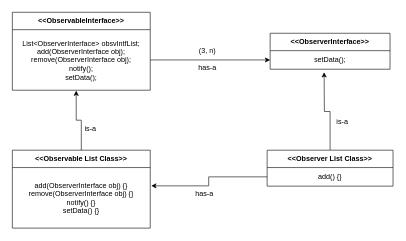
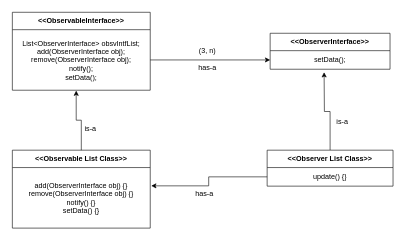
  <mxCell id="0" />
  <mxCell id="1" parent="0" />
  <mxCell id="2" value="&amp;lt;&amp;lt;ObservableInterface&amp;gt;&amp;gt;" style="swimlane;fontStyle=1;align=center;verticalAlign=middle;childLayout=stackLayout;horizontal=1;startSize=29;horizontalStack=0;resizeParent=1;resizeParentMax=0;resizeLast=0;collapsible=0;marginBottom=0;html=1;whiteSpace=wrap;" vertex="1" parent="1"><mxGeometry x="20" y="20" width="230" height="130" as="geometry" /></mxCell>
  <mxCell id="3" value="List&amp;lt;ObserverInterface&amp;gt; obsvIntfList;&lt;div&gt;add(ObserverInterface obj);&lt;/div&gt;&lt;div&gt;remove(&lt;span style=&quot;background-color: initial;&quot;&gt;ObserverInterface obj);&lt;/span&gt;&lt;/div&gt;&lt;div&gt;&lt;span style=&quot;background-color: initial;&quot;&gt;notify();&lt;/span&gt;&lt;/div&gt;&lt;div&gt;&lt;span style=&quot;background-color: initial;&quot;&gt;setData();&lt;/span&gt;&lt;/div&gt;" style="text;html=1;strokeColor=none;fillColor=none;align=center;verticalAlign=middle;spacingLeft=4;spacingRight=4;overflow=hidden;rotatable=0;points=[[0,0.5],[1,0.5]];portConstraint=eastwest;whiteSpace=wrap;" vertex="1" parent="2"><mxGeometry y="29" width="230" height="101" as="geometry" /></mxCell>
  <mxCell id="4" value="&amp;lt;&amp;lt;ObserverInterface&amp;gt;&amp;gt;" style="swimlane;fontStyle=1;align=center;verticalAlign=middle;childLayout=stackLayout;horizontal=1;startSize=29;horizontalStack=0;resizeParent=1;resizeParentMax=0;resizeLast=0;collapsible=0;marginBottom=0;html=1;whiteSpace=wrap;" vertex="1" parent="1"><mxGeometry x="450" y="55" width="200" height="60" as="geometry" /></mxCell>
  <mxCell id="5" value="setData();" style="text;html=1;strokeColor=none;fillColor=none;align=center;verticalAlign=middle;spacingLeft=4;spacingRight=4;overflow=hidden;rotatable=0;points=[[0,0.5],[1,0.5]];portConstraint=eastwest;whiteSpace=wrap;" vertex="1" parent="4"><mxGeometry y="29" width="200" height="31" as="geometry" /></mxCell>
  <mxCell id="6" style="edgeStyle=orthogonalEdgeStyle;rounded=0;orthogonalLoop=1;jettySize=auto;html=1;exitX=1;exitY=0.5;exitDx=0;exitDy=0;entryX=0;entryY=0.5;entryDx=0;entryDy=0;" edge="1" parent="1" source="3" target="5"><mxGeometry relative="1" as="geometry" /></mxCell>
  <mxCell id="7" value="(3, n)" style="text;html=1;align=center;verticalAlign=middle;resizable=0;points=[];autosize=1;strokeColor=none;fillColor=none;" vertex="1" parent="1"><mxGeometry x="320" y="70" width="50" height="30" as="geometry" /></mxCell>
  <mxCell id="8" value="has-a" style="text;html=1;align=center;verticalAlign=middle;resizable=0;points=[];autosize=1;strokeColor=none;fillColor=none;" vertex="1" parent="1"><mxGeometry x="320" y="98" width="50" height="30" as="geometry" /></mxCell>
  <mxCell id="9" value="&amp;lt;&amp;lt;Observable List Class&amp;gt;&amp;gt;" style="swimlane;fontStyle=1;align=center;verticalAlign=middle;childLayout=stackLayout;horizontal=1;startSize=29;horizontalStack=0;resizeParent=1;resizeParentMax=0;resizeLast=0;collapsible=0;marginBottom=0;html=1;whiteSpace=wrap;" vertex="1" parent="1"><mxGeometry x="20" y="250" width="230" height="130" as="geometry" /></mxCell>
  <mxCell id="10" value="&lt;div&gt;add(ObserverInterface obj) {}&lt;/div&gt;&lt;div&gt;remove(&lt;span style=&quot;background-color: initial;&quot;&gt;ObserverInterface obj) {}&lt;/span&gt;&lt;/div&gt;&lt;div&gt;&lt;span style=&quot;background-color: initial;&quot;&gt;notify() {}&lt;/span&gt;&lt;/div&gt;&lt;div&gt;&lt;span style=&quot;background-color: initial;&quot;&gt;setData() {}&lt;/span&gt;&lt;/div&gt;" style="text;html=1;strokeColor=none;fillColor=none;align=center;verticalAlign=middle;spacingLeft=4;spacingRight=4;overflow=hidden;rotatable=0;points=[[0,0.5],[1,0.5]];portConstraint=eastwest;whiteSpace=wrap;" vertex="1" parent="9"><mxGeometry y="29" width="230" height="101" as="geometry" /></mxCell>
  <mxCell id="11" style="edgeStyle=orthogonalEdgeStyle;rounded=0;orthogonalLoop=1;jettySize=auto;html=1;exitX=0.5;exitY=0;exitDx=0;exitDy=0;entryX=0.463;entryY=1.007;entryDx=0;entryDy=0;entryPerimeter=0;" edge="1" parent="1" source="9" target="3"><mxGeometry relative="1" as="geometry" /></mxCell>
  <mxCell id="12" value="is-a" style="text;html=1;align=center;verticalAlign=middle;resizable=0;points=[];autosize=1;strokeColor=none;fillColor=none;" vertex="1" parent="1"><mxGeometry x="130" y="200" width="40" height="30" as="geometry" /></mxCell>
  <mxCell id="13" style="edgeStyle=orthogonalEdgeStyle;rounded=0;orthogonalLoop=1;jettySize=auto;html=1;exitX=0.5;exitY=0;exitDx=0;exitDy=0;" edge="1" parent="1" source="14"><mxGeometry relative="1" as="geometry"><mxPoint x="540" y="120" as="targetPoint" /></mxGeometry></mxCell>
  <mxCell id="14" value="&amp;lt;&amp;lt;Observer List Class&amp;gt;&amp;gt;" style="swimlane;fontStyle=1;align=center;verticalAlign=middle;childLayout=stackLayout;horizontal=1;startSize=29;horizontalStack=0;resizeParent=1;resizeParentMax=0;resizeLast=0;collapsible=0;marginBottom=0;html=1;whiteSpace=wrap;" vertex="1" parent="1"><mxGeometry x="445" y="250" width="210" height="60" as="geometry" /></mxCell>
- <mxCell id="15" value="&lt;div&gt;add() {}&lt;/div&gt;" style="text;html=1;strokeColor=none;fillColor=none;align=center;verticalAlign=middle;spacingLeft=4;spacingRight=4;overflow=hidden;rotatable=0;points=[[0,0.5],[1,0.5]];portConstraint=eastwest;whiteSpace=wrap;" vertex="1" parent="14"><mxGeometry y="29" width="210" height="31" as="geometry" /></mxCell>
+ <mxCell id="15" value="&lt;div&gt;update() {}&lt;/div&gt;" style="text;html=1;strokeColor=none;fillColor=none;align=center;verticalAlign=middle;spacingLeft=4;spacingRight=4;overflow=hidden;rotatable=0;points=[[0,0.5],[1,0.5]];portConstraint=eastwest;whiteSpace=wrap;" vertex="1" parent="14"><mxGeometry y="29" width="210" height="31" as="geometry" /></mxCell>
  <mxCell id="16" value="is-a" style="text;html=1;align=center;verticalAlign=middle;resizable=0;points=[];autosize=1;strokeColor=none;fillColor=none;" vertex="1" parent="1"><mxGeometry x="550" y="188" width="40" height="30" as="geometry" /></mxCell>
  <mxCell id="17" style="edgeStyle=orthogonalEdgeStyle;rounded=0;orthogonalLoop=1;jettySize=auto;html=1;exitX=0;exitY=0.5;exitDx=0;exitDy=0;entryX=1.007;entryY=0.302;entryDx=0;entryDy=0;entryPerimeter=0;" edge="1" parent="1" source="15" target="10"><mxGeometry relative="1" as="geometry" /></mxCell>
  <mxCell id="18" value="has-a" style="text;html=1;align=center;verticalAlign=middle;resizable=0;points=[];autosize=1;strokeColor=none;fillColor=none;" vertex="1" parent="1"><mxGeometry x="315" y="308" width="50" height="30" as="geometry" /></mxCell>
